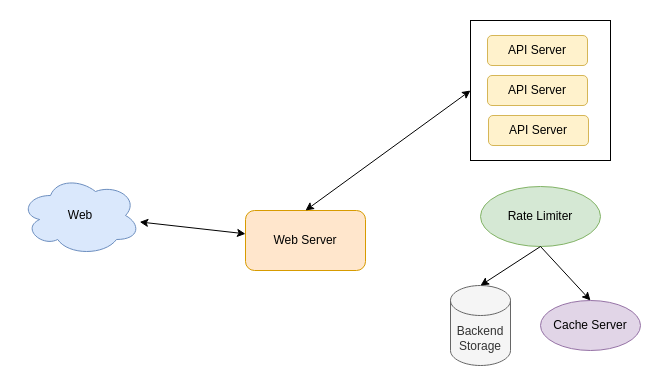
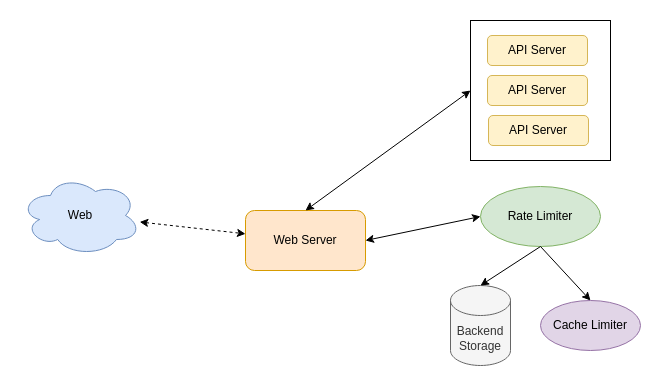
  <mxCell id="0" />
  <mxCell id="1" parent="0" />
  <mxCell id="2" value="" style="whiteSpace=wrap;html=1;aspect=fixed;" vertex="1" parent="1"><mxGeometry x="470" y="20" width="140" height="140" as="geometry" /></mxCell>
  <mxCell id="3" value="Web" style="ellipse;shape=cloud;whiteSpace=wrap;html=1;fillColor=#dae8fc;strokeColor=#6c8ebf;" vertex="1" parent="1"><mxGeometry x="20" y="175" width="120" height="80" as="geometry" /></mxCell>
  <mxCell id="4" value="Web Server" style="rounded=1;whiteSpace=wrap;html=1;fillColor=#ffe6cc;strokeColor=#d79b00;" vertex="1" parent="1"><mxGeometry x="245" y="210" width="120" height="60" as="geometry" /></mxCell>
- <mxCell id="5" value="" style="endArrow=classic;startArrow=classic;html=1;rounded=0;" edge="1" parent="1" source="3" target="4"><mxGeometry width="50" height="50" relative="1" as="geometry"><mxPoint x="390" y="245" as="sourcePoint" /><mxPoint x="440" y="195" as="targetPoint" /></mxGeometry></mxCell>
+ <mxCell id="5" value="" style="endArrow=classic;startArrow=classic;html=1;rounded=0;dashed=1;" edge="1" parent="1" source="3" target="4"><mxGeometry width="50" height="50" relative="1" as="geometry"><mxPoint x="390" y="245" as="sourcePoint" /><mxPoint x="440" y="195" as="targetPoint" /></mxGeometry></mxCell>
  <mxCell id="6" value="Rate Limiter" style="ellipse;whiteSpace=wrap;html=1;fillColor=#d5e8d4;strokeColor=#82b366;" vertex="1" parent="1"><mxGeometry x="480" y="186" width="120" height="60" as="geometry" /></mxCell>
+ <mxCell id="7" value="" style="endArrow=classic;startArrow=classic;html=1;rounded=0;entryX=0;entryY=0.5;entryDx=0;entryDy=0;exitX=1;exitY=0.5;exitDx=0;exitDy=0;" edge="1" parent="1" source="4" target="6"><mxGeometry width="50" height="50" relative="1" as="geometry"><mxPoint x="149.996" y="225.462" as="sourcePoint" /><mxPoint x="220" y="226.368" as="targetPoint" /></mxGeometry></mxCell>
  <mxCell id="8" value="API Server" style="rounded=1;whiteSpace=wrap;html=1;fillColor=#fff2cc;strokeColor=#d6b656;" vertex="1" parent="1"><mxGeometry x="487" y="35" width="100" height="30" as="geometry" /></mxCell>
  <mxCell id="9" value="API Server" style="rounded=1;whiteSpace=wrap;html=1;fillColor=#fff2cc;strokeColor=#d6b656;" vertex="1" parent="1"><mxGeometry x="487" y="75" width="100" height="30" as="geometry" /></mxCell>
  <mxCell id="10" value="API Server" style="rounded=1;whiteSpace=wrap;html=1;fillColor=#fff2cc;strokeColor=#d6b656;" vertex="1" parent="1"><mxGeometry x="488" y="115" width="100" height="30" as="geometry" /></mxCell>
  <mxCell id="11" value="" style="endArrow=classic;startArrow=classic;html=1;rounded=0;entryX=0;entryY=0.5;entryDx=0;entryDy=0;exitX=0.5;exitY=0;exitDx=0;exitDy=0;" edge="1" parent="1" source="4" target="2"><mxGeometry width="50" height="50" relative="1" as="geometry"><mxPoint x="380" y="145" as="sourcePoint" /><mxPoint x="430" y="95" as="targetPoint" /></mxGeometry></mxCell>
  <mxCell id="12" value="Backend Storage" style="shape=cylinder3;whiteSpace=wrap;html=1;boundedLbl=1;backgroundOutline=1;size=15;fillColor=#f5f5f5;fontColor=#333333;strokeColor=#666666;" vertex="1" parent="1"><mxGeometry x="450" y="285" width="60" height="80" as="geometry" /></mxCell>
- <mxCell id="13" value="Cache Server" style="ellipse;whiteSpace=wrap;html=1;fillColor=#e1d5e7;strokeColor=#9673a6;" vertex="1" parent="1"><mxGeometry x="540" y="300" width="100" height="50" as="geometry" /></mxCell>
+ <mxCell id="13" value="Cache Limiter" style="ellipse;whiteSpace=wrap;html=1;fillColor=#e1d5e7;strokeColor=#9673a6;" vertex="1" parent="1"><mxGeometry x="540" y="300" width="100" height="50" as="geometry" /></mxCell>
  <mxCell id="14" value="" style="endArrow=classic;html=1;rounded=0;exitX=0.5;exitY=1;exitDx=0;exitDy=0;entryX=0.5;entryY=0;entryDx=0;entryDy=0;entryPerimeter=0;" edge="1" parent="1" source="6" target="12"><mxGeometry width="50" height="50" relative="1" as="geometry"><mxPoint x="380" y="255" as="sourcePoint" /><mxPoint x="430" y="205" as="targetPoint" /></mxGeometry></mxCell>
  <mxCell id="15" value="" style="endArrow=classic;html=1;rounded=0;exitX=0.5;exitY=1;exitDx=0;exitDy=0;entryX=0.5;entryY=0;entryDx=0;entryDy=0;" edge="1" parent="1" source="6" target="13"><mxGeometry width="50" height="50" relative="1" as="geometry"><mxPoint x="550" y="256" as="sourcePoint" /><mxPoint x="490" y="295" as="targetPoint" /></mxGeometry></mxCell>
